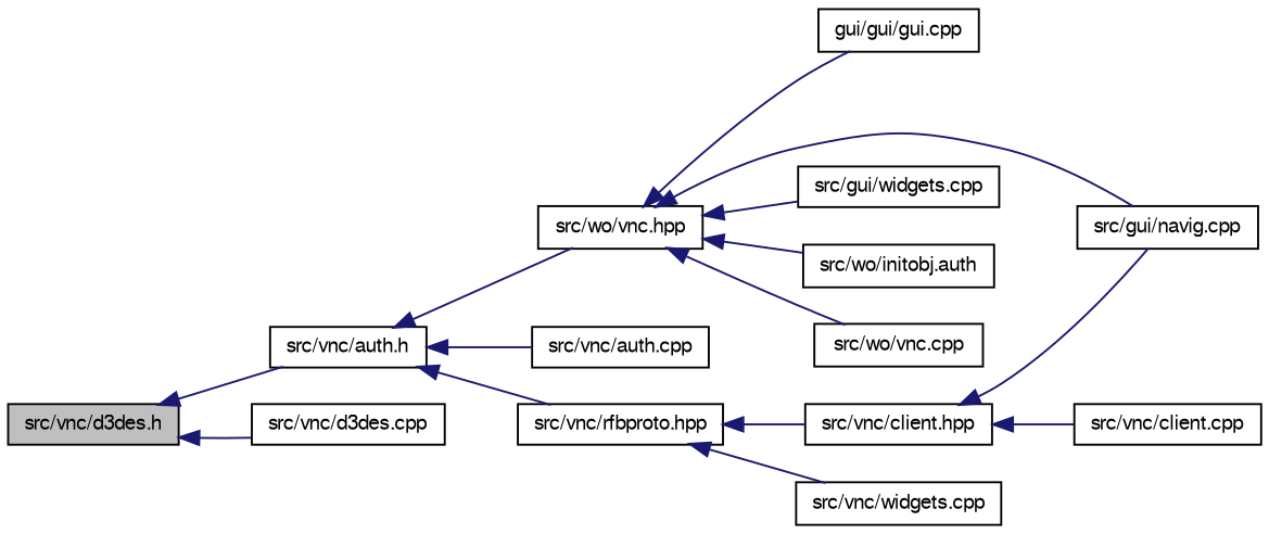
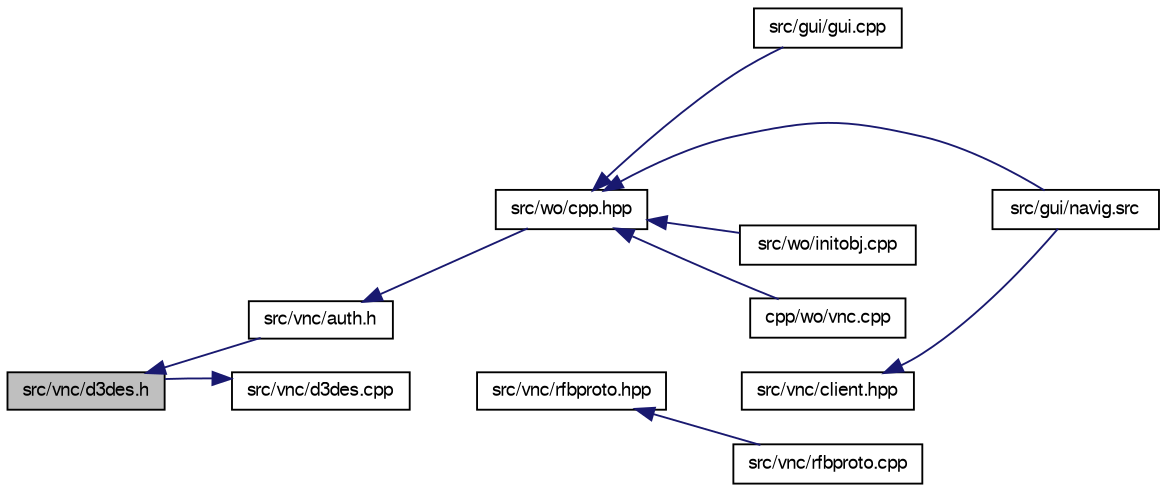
  digraph {
    rankdir=LR
    node [color=black fontname=FreeSans fontsize=10 shape=record]
    edge [color=midnightblue dir=back fontname=FreeSans fontsize=10 labelfontname=FreeSans labelfontsize=10 style=solid]
    n1 [fillcolor=grey75 fontcolor=black height=0.2 label="src/vnc/d3des.h" style=filled width=0.4]
    n2 [height=0.2 label="src/vnc/auth.h" width=0.4]
    n3 [height=0.2 label="src/vnc/d3des.cpp" width=0.4]
-   n4 [height=0.2 label="src/wo/vnc.hpp" width=0.4]
-   n5 [height=0.2 label="src/vnc/auth.cpp" width=0.4]
+   n4 [height=0.2 label="src/wo/cpp.hpp" width=0.4]
    n6 [height=0.2 label="src/vnc/rfbproto.hpp" width=0.4]
-   n7 [height=0.2 label="gui/gui/gui.cpp" width=0.4]
-   n8 [height=0.2 label="src/gui/navig.cpp" width=0.4]
-   n9 [height=0.2 label="src/gui/widgets.cpp" width=0.4]
-   n10 [height=0.2 label="src/wo/initobj.auth" width=0.4]
-   n11 [height=0.2 label="src/wo/vnc.cpp" width=0.4]
+   n7 [height=0.2 label="src/gui/gui.cpp" width=0.4]
+   n8 [height=0.2 label="src/gui/navig.src" width=0.4]
+   n10 [height=0.2 label="src/wo/initobj.cpp" width=0.4]
+   n11 [height=0.2 label="cpp/wo/vnc.cpp" width=0.4]
    n12 [height=0.2 label="src/vnc/client.hpp" width=0.4]
-   n13 [height=0.2 label="src/vnc/widgets.cpp" width=0.4]
-   n14 [height=0.2 label="src/vnc/client.cpp" width=0.4]
+   n13 [height=0.2 label="src/vnc/rfbproto.cpp" width=0.4]
    n1 -> n2
-   n1 -> n3
+   n3 -> n1
    n2 -> n4
-   n2 -> n5
-   n2 -> n6
    n4 -> n7
    n4 -> n8
-   n4 -> n9
    n4 -> n10
    n4 -> n11
-   n6 -> n12
    n6 -> n13
    n12 -> n8
-   n12 -> n14
  }
